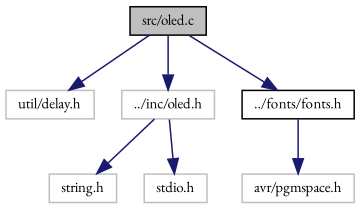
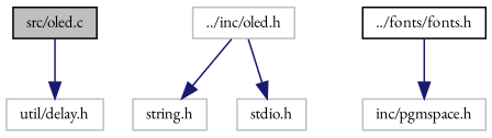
  digraph {
    fontname="EB Garamond"
    node [color=grey75 fillcolor=white fontname="EB Garamond" fontsize=10 shape=record style=filled]
    edge [color=midnightblue fontname="EB Garamond" fontsize=10 labelfontname=Helvetica labelfontsize=10 style=solid]
    n1 [color=black fillcolor=grey75 fontcolor=black height=0.2 label="src/oled.c" width=0.4]
    n2 [height=0.2 label="util/delay.h" width=0.4]
    n3 [height=0.2 label="../inc/oled.h" width=0.4]
    n4 [color=black height=0.2 label="../fonts/fonts.h" width=0.4]
    n5 [height=0.2 label="string.h" width=0.4]
    n6 [height=0.2 label="stdio.h" width=0.4]
-   n7 [height=0.2 label="avr/pgmspace.h" width=0.4]
+   n7 [height=0.2 label="inc/pgmspace.h" width=0.4]
    n1 -> n2
-   n1 -> n3
-   n1 -> n4
    n3 -> n5
    n3 -> n6
    n4 -> n7
  }
